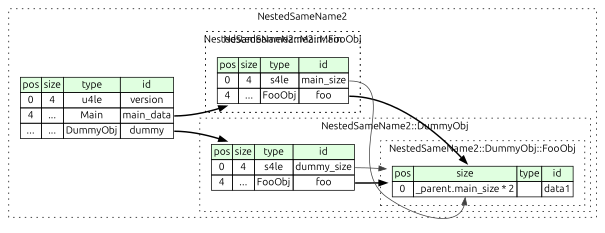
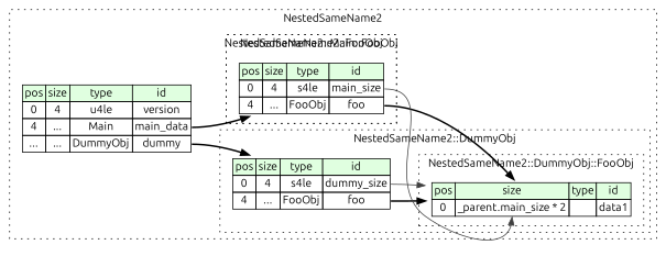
  digraph {
    rankdir=LR
    fontname=Ubuntu
    node [shape=plaintext fontname=Ubuntu]
    edge [style=bold tailport=foo_type fontname=Ubuntu]
    n1 [label=<<TABLE BORDER="0" CELLBORDER="1" CELLSPACING="0"> 					<TR><TD BGCOLOR="#E0FFE0">pos</TD><TD BGCOLOR="#E0FFE0">size</TD><TD BGCOLOR="#E0FFE0">type</TD><TD BGCOLOR="#E0FFE0">id</TD></TR> 					<TR><TD PORT="data1_pos">0</TD><TD PORT="data1_size">_parent.main_size * 2</TD><TD></TD><TD PORT="data1_type">data1</TD></TR> 				</TABLE>>]
    n2 [label=<<TABLE BORDER="0" CELLBORDER="1" CELLSPACING="0"> 				<TR><TD BGCOLOR="#E0FFE0">pos</TD><TD BGCOLOR="#E0FFE0">size</TD><TD BGCOLOR="#E0FFE0">type</TD><TD BGCOLOR="#E0FFE0">id</TD></TR> 				<TR><TD PORT="dummy_size_pos">0</TD><TD PORT="dummy_size_size">4</TD><TD>s4le</TD><TD PORT="dummy_size_type">dummy_size</TD></TR> 				<TR><TD PORT="foo_pos">4</TD><TD PORT="foo_size">...</TD><TD>FooObj</TD><TD PORT="foo_type">foo</TD></TR> 			</TABLE>>]
    n3 [label=<<TABLE BORDER="0" CELLBORDER="1" CELLSPACING="0"> 				<TR><TD BGCOLOR="#E0FFE0">pos</TD><TD BGCOLOR="#E0FFE0">size</TD><TD BGCOLOR="#E0FFE0">type</TD><TD BGCOLOR="#E0FFE0">id</TD></TR> 				<TR><TD PORT="main_size_pos">0</TD><TD PORT="main_size_size">4</TD><TD>s4le</TD><TD PORT="main_size_type">main_size</TD></TR> 				<TR><TD PORT="foo_pos">4</TD><TD PORT="foo_size">...</TD><TD>FooObj</TD><TD PORT="foo_type">foo</TD></TR> 			</TABLE>>]
    n4 [label=<<TABLE BORDER="0" CELLBORDER="1" CELLSPACING="0"> 			<TR><TD BGCOLOR="#E0FFE0">pos</TD><TD BGCOLOR="#E0FFE0">size</TD><TD BGCOLOR="#E0FFE0">type</TD><TD BGCOLOR="#E0FFE0">id</TD></TR> 			<TR><TD PORT="version_pos">0</TD><TD PORT="version_size">4</TD><TD>u4le</TD><TD PORT="version_type">version</TD></TR> 			<TR><TD PORT="main_data_pos">4</TD><TD PORT="main_data_size">...</TD><TD>Main</TD><TD PORT="main_data_type">main_data</TD></TR> 			<TR><TD PORT="dummy_pos">...</TD><TD PORT="dummy_size">...</TD><TD>DummyObj</TD><TD PORT="dummy_type">dummy</TD></TR> 		</TABLE>>]
    subgraph cluster_1 {
      label=NestedSameName2
      style=dotted
      n4
      subgraph cluster_2 {
        label="NestedSameName2::DummyObj"
        style=dotted
        n2
        subgraph cluster_3 {
          label="NestedSameName2::DummyObj::FooObj"
          style=dotted
          n1
        }
      }
      subgraph cluster_4 {
-       label="NestedSameName2::Main"
+       label="NestedSameName2::FooObj"
        style=dotted
        n3
        subgraph cluster_5 {
          label="NestedSameName2::Main::FooObj"
          style=dotted
        }
      }
    }
    n2 -> n1
    n2 -> n1 [color="#404040" headport=data2_size tailport=dummy_size_type style=""]
    n3 -> n1
    n3 -> n1 [color="#404040" headport=data1_size tailport=main_size_type style=""]
    n4 -> n2 [tailport=dummy_type]
    n4 -> n3 [tailport=main_data_type]
  }
